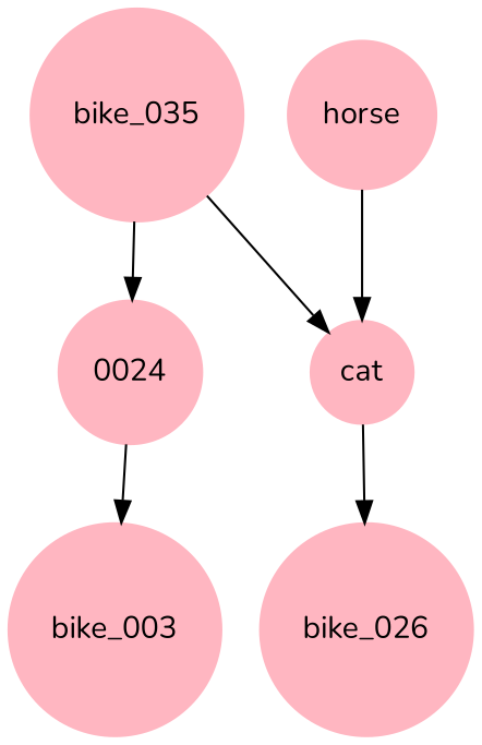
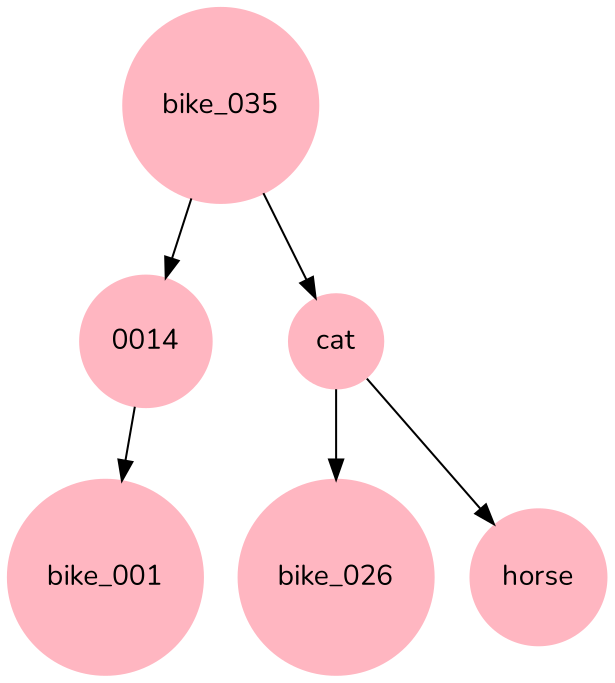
  digraph {
    fontname=Nunito
    node [color="#FFB6C1" fillcolor="#FFB6C1" fontname=Nunito shape=circle style=filled]
    edge [color="#000000" fontname=Nunito]
    n1 [label=bike_035]
-   0014 [label=0024]
+   0014
    cat
-   bike_001 [label=bike_003]
+   bike_001
    n5 [label=bike_026]
    horse
    n1 -> 0014
    n1 -> cat
    0014 -> bike_001
    cat -> n5
-   horse -> cat
+   cat -> horse
  }
